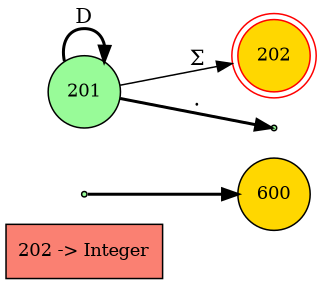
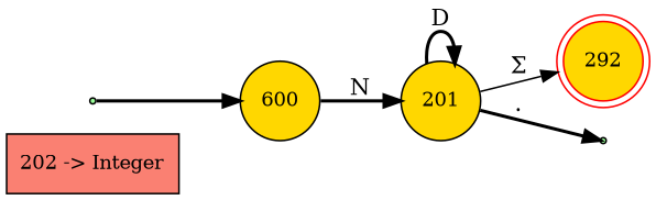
  digraph {
    rankdir=LR
    node [fillcolor=gold fontsize=12 shape=circle style=filled color=black]
    edge [style=bold]
    n1 [fillcolor=salmon label="202 -> Integer" shape=rectangle color=""]
    n2 [label=600]
-   n3 [fillcolor=palegreen label=201]
-   n4 [color=red label=202 shape=doublecircle]
+   n3 [label=201]
+   n4 [color=red label=292 shape=doublecircle]
    n5 [fillcolor=palegreen label=202 shape=point]
    n6 [fillcolor=palegreen label=202 shape=point]
+   n2 -> n3 [label=N]
    n3 -> n3 [label=D]
    n3 -> n4 [label="Σ" style=solid]
    n3 -> n5 [label="."]
    n6 -> n2
  }
